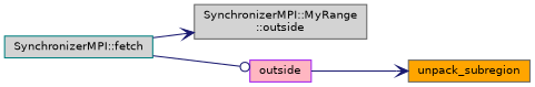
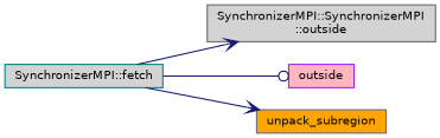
  digraph {
    rankdir=LR
    node [color=gray40 fillcolor=lightgrey fontname=Helvetica fontsize=10 shape=box style=filled]
    edge [arrowhead=vee color=midnightblue fontname=Helvetica fontsize=10 labelfontname=Helvetica labelfontsize=10 style=solid]
    n1 [color=teal fontcolor=black height=0.2 label="SynchronizerMPI::fetch" width=0.4]
-   n2 [height=0.2 label="SynchronizerMPI::MyRange\l::outside" width=0.4]
+   n2 [height=0.2 label="SynchronizerMPI::SynchronizerMPI\l::outside" width=0.4]
    n3 [color=purple fillcolor=lightpink height=0.2 label=outside width=0.4]
    n4 [fillcolor=orange height=0.2 label=unpack_subregion width=0.4]
    n1 -> n2
    n1 -> n3 [arrowhead=odot]
-   n3 -> n4
+   n1 -> n4
  }
